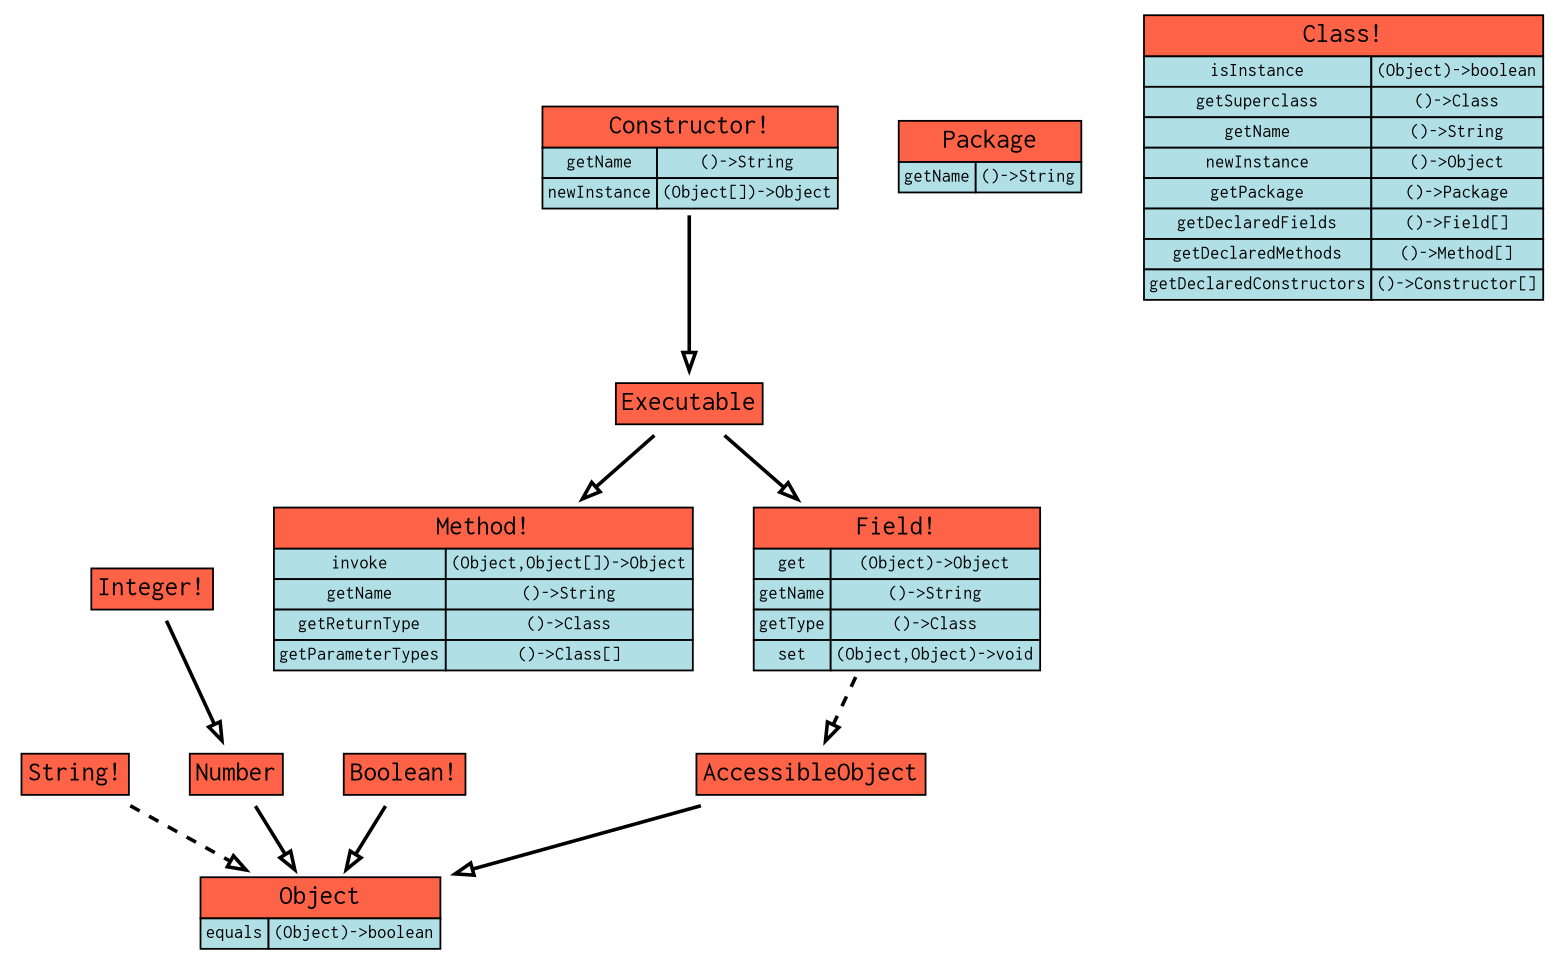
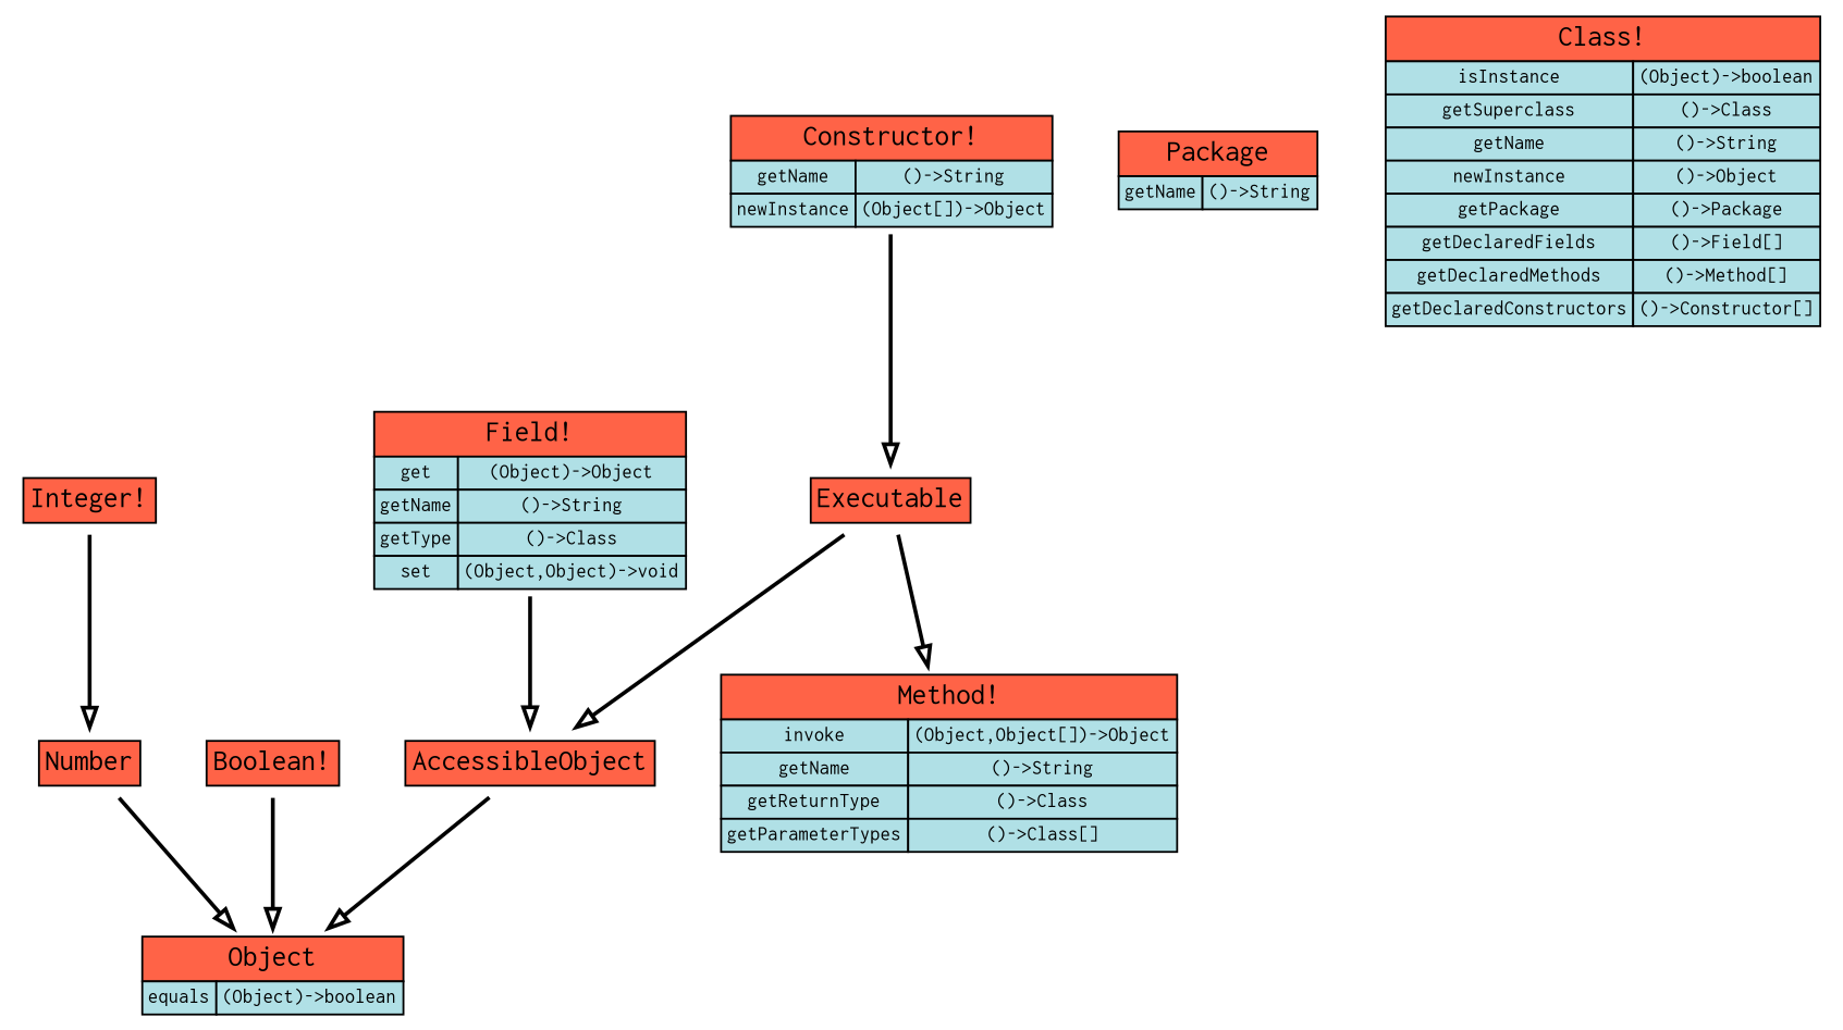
  digraph {
    rankdir=TB
    node [shape=none]
    edge [arrowhead=empty penwidth=2 style=solid]
-   n1 [label=<<table BORDER="0" CELLBORDER="1" CELLSPACING="0" CELLPADDING="2"><tr><td bgcolor="tomato" colspan="2"><font face="INCONSOLATA" point-size="15">String!</font></td></tr></table>>]
    n2 [label=<<table BORDER="0" CELLBORDER="1" CELLSPACING="0" CELLPADDING="2"><tr><td bgcolor="tomato" colspan="2"><font face="INCONSOLATA" point-size="15">Object</font></td></tr><tr> <td bgcolor="powderblue"><font point-size="10" face="INCONSOLATA">equals</font></td><td bgcolor="powderblue"><font point-size="10" face="INCONSOLATA">(Object)-&gt;boolean</font></td></tr></table>>]
    n3 [label=<<table BORDER="0" CELLBORDER="1" CELLSPACING="0" CELLPADDING="2"><tr><td bgcolor="tomato" colspan="2"><font face="INCONSOLATA" point-size="15">Number</font></td></tr></table>>]
    n4 [label=<<table BORDER="0" CELLBORDER="1" CELLSPACING="0" CELLPADDING="2"><tr><td bgcolor="tomato" colspan="2"><font face="INCONSOLATA" point-size="15">Integer!</font></td></tr></table>>]
    n5 [label=<<table BORDER="0" CELLBORDER="1" CELLSPACING="0" CELLPADDING="2"><tr><td bgcolor="tomato" colspan="2"><font face="INCONSOLATA" point-size="15">Boolean!</font></td></tr></table>>]
    n6 [label=<<table BORDER="0" CELLBORDER="1" CELLSPACING="0" CELLPADDING="2"><tr><td bgcolor="tomato" colspan="2"><font face="INCONSOLATA" point-size="15">Executable</font></td></tr></table>>]
    n7 [label=<<table BORDER="0" CELLBORDER="1" CELLSPACING="0" CELLPADDING="2"><tr><td bgcolor="tomato" colspan="2"><font face="INCONSOLATA" point-size="15">AccessibleObject</font></td></tr></table>>]
    n8 [label=<<table BORDER="0" CELLBORDER="1" CELLSPACING="0" CELLPADDING="2"><tr><td bgcolor="tomato" colspan="2"><font face="INCONSOLATA" point-size="15">Method!</font></td></tr><tr> <td bgcolor="powderblue"><font point-size="10" face="INCONSOLATA">invoke</font></td><td bgcolor="powderblue"><font point-size="10" face="INCONSOLATA">(Object,Object[])-&gt;Object</font></td></tr><tr> <td bgcolor="powderblue"><font point-size="10" face="INCONSOLATA">getName</font></td><td bgcolor="powderblue"><font point-size="10" face="INCONSOLATA">()-&gt;String</font></td></tr><tr> <td bgcolor="powderblue"><font point-size="10" face="INCONSOLATA">getReturnType</font></td><td bgcolor="powderblue"><font point-size="10" face="INCONSOLATA">()-&gt;Class</font></td></tr><tr> <td bgcolor="powderblue"><font point-size="10" face="INCONSOLATA">getParameterTypes</font></td><td bgcolor="powderblue"><font point-size="10" face="INCONSOLATA">()-&gt;Class[]</font></td></tr></table>>]
    n9 [label=<<table BORDER="0" CELLBORDER="1" CELLSPACING="0" CELLPADDING="2"><tr><td bgcolor="tomato" colspan="2"><font face="INCONSOLATA" point-size="15">Constructor!</font></td></tr><tr> <td bgcolor="powderblue"><font point-size="10" face="INCONSOLATA">getName</font></td><td bgcolor="powderblue"><font point-size="10" face="INCONSOLATA">()-&gt;String</font></td></tr><tr> <td bgcolor="powderblue"><font point-size="10" face="INCONSOLATA">newInstance</font></td><td bgcolor="powderblue"><font point-size="10" face="INCONSOLATA">(Object[])-&gt;Object</font></td></tr></table>>]
    n10 [label=<<table BORDER="0" CELLBORDER="1" CELLSPACING="0" CELLPADDING="2"><tr><td bgcolor="tomato" colspan="2"><font face="INCONSOLATA" point-size="15">Package</font></td></tr><tr> <td bgcolor="powderblue"><font point-size="10" face="INCONSOLATA">getName</font></td><td bgcolor="powderblue"><font point-size="10" face="INCONSOLATA">()-&gt;String</font></td></tr></table>>]
    n11 [label=<<table BORDER="0" CELLBORDER="1" CELLSPACING="0" CELLPADDING="2"><tr><td bgcolor="tomato" colspan="2"><font face="INCONSOLATA" point-size="15">Field!</font></td></tr><tr> <td bgcolor="powderblue"><font point-size="10" face="INCONSOLATA">get</font></td><td bgcolor="powderblue"><font point-size="10" face="INCONSOLATA">(Object)-&gt;Object</font></td></tr><tr> <td bgcolor="powderblue"><font point-size="10" face="INCONSOLATA">getName</font></td><td bgcolor="powderblue"><font point-size="10" face="INCONSOLATA">()-&gt;String</font></td></tr><tr> <td bgcolor="powderblue"><font point-size="10" face="INCONSOLATA">getType</font></td><td bgcolor="powderblue"><font point-size="10" face="INCONSOLATA">()-&gt;Class</font></td></tr><tr> <td bgcolor="powderblue"><font point-size="10" face="INCONSOLATA">set</font></td><td bgcolor="powderblue"><font point-size="10" face="INCONSOLATA">(Object,Object)-&gt;void</font></td></tr></table>>]
    n12 [label=<<table BORDER="0" CELLBORDER="1" CELLSPACING="0" CELLPADDING="2"><tr><td bgcolor="tomato" colspan="2"><font face="INCONSOLATA" point-size="15">Class!</font></td></tr><tr> <td bgcolor="powderblue"><font point-size="10" face="INCONSOLATA">isInstance</font></td><td bgcolor="powderblue"><font point-size="10" face="INCONSOLATA">(Object)-&gt;boolean</font></td></tr><tr> <td bgcolor="powderblue"><font point-size="10" face="INCONSOLATA">getSuperclass</font></td><td bgcolor="powderblue"><font point-size="10" face="INCONSOLATA">()-&gt;Class</font></td></tr><tr> <td bgcolor="powderblue"><font point-size="10" face="INCONSOLATA">getName</font></td><td bgcolor="powderblue"><font point-size="10" face="INCONSOLATA">()-&gt;String</font></td></tr><tr> <td bgcolor="powderblue"><font point-size="10" face="INCONSOLATA">newInstance</font></td><td bgcolor="powderblue"><font point-size="10" face="INCONSOLATA">()-&gt;Object</font></td></tr><tr> <td bgcolor="powderblue"><font point-size="10" face="INCONSOLATA">getPackage</font></td><td bgcolor="powderblue"><font point-size="10" face="INCONSOLATA">()-&gt;Package</font></td></tr><tr> <td bgcolor="powderblue"><font point-size="10" face="INCONSOLATA">getDeclaredFields</font></td><td bgcolor="powderblue"><font point-size="10" face="INCONSOLATA">()-&gt;Field[]</font></td></tr><tr> <td bgcolor="powderblue"><font point-size="10" face="INCONSOLATA">getDeclaredMethods</font></td><td bgcolor="powderblue"><font point-size="10" face="INCONSOLATA">()-&gt;Method[]</font></td></tr><tr> <td bgcolor="powderblue"><font point-size="10" face="INCONSOLATA">getDeclaredConstructors</font></td><td bgcolor="powderblue"><font point-size="10" face="INCONSOLATA">()-&gt;Constructor[]</font></td></tr></table>>]
-   n1 -> n2 [style=dashed]
    n3 -> n2 [style=bold]
    n4 -> n3
    n5 -> n2
-   n6 -> n11 [style=bold]
+   n6 -> n7 [style=bold]
    n6 -> n8
    n7 -> n2 [style=bold]
    n9 -> n6
-   n11 -> n7 [style=dashed]
+   n11 -> n7
  }
